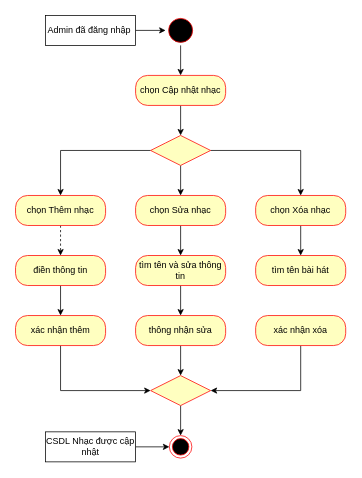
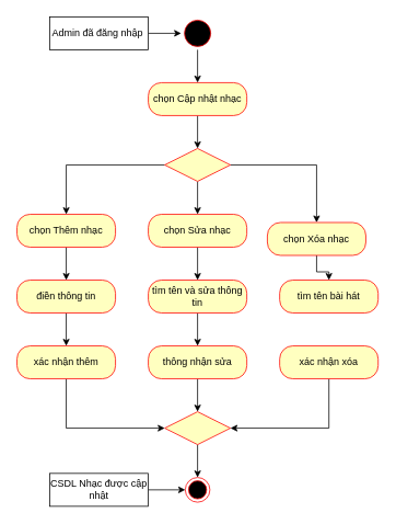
  <mxCell id="0" />
  <mxCell id="1" parent="0" />
  <mxCell id="2" value="" style="edgeStyle=orthogonalEdgeStyle;rounded=0;orthogonalLoop=1;jettySize=auto;html=1;" edge="1" parent="1" source="3" target="5"><mxGeometry relative="1" as="geometry" /></mxCell>
  <mxCell id="3" value="" style="ellipse;html=1;shape=startState;fillColor=#000000;strokeColor=#ff0000;" vertex="1" parent="1"><mxGeometry x="220" y="20" width="40" height="40" as="geometry" /></mxCell>
  <mxCell id="4" value="" style="edgeStyle=orthogonalEdgeStyle;rounded=0;orthogonalLoop=1;jettySize=auto;html=1;" edge="1" parent="1" source="5" target="11"><mxGeometry relative="1" as="geometry" /></mxCell>
  <mxCell id="5" value="chọn Cập nhật nhạc" style="rounded=1;whiteSpace=wrap;html=1;arcSize=40;fontColor=#000000;fillColor=#ffffc0;strokeColor=#ff0000;" vertex="1" parent="1"><mxGeometry x="180" y="100" width="120" height="40" as="geometry" /></mxCell>
  <mxCell id="6" value="" style="edgeStyle=orthogonalEdgeStyle;rounded=0;orthogonalLoop=1;jettySize=auto;html=1;" edge="1" parent="1" source="7" target="3"><mxGeometry relative="1" as="geometry" /></mxCell>
  <mxCell id="7" value="Admin đã đăng nhập&amp;nbsp;" style="html=1;whiteSpace=wrap;" vertex="1" parent="1"><mxGeometry x="60" y="20" width="120" height="40" as="geometry" /></mxCell>
  <mxCell id="8" style="edgeStyle=orthogonalEdgeStyle;rounded=0;orthogonalLoop=1;jettySize=auto;html=1;exitX=0;exitY=0.5;exitDx=0;exitDy=0;entryX=0.5;entryY=0;entryDx=0;entryDy=0;" edge="1" parent="1" source="11" target="13"><mxGeometry relative="1" as="geometry" /></mxCell>
  <mxCell id="9" value="" style="edgeStyle=orthogonalEdgeStyle;rounded=0;orthogonalLoop=1;jettySize=auto;html=1;" edge="1" parent="1" source="11" target="15"><mxGeometry relative="1" as="geometry" /></mxCell>
  <mxCell id="10" style="edgeStyle=orthogonalEdgeStyle;rounded=0;orthogonalLoop=1;jettySize=auto;html=1;exitX=1;exitY=0.5;exitDx=0;exitDy=0;" edge="1" parent="1" source="11" target="17"><mxGeometry relative="1" as="geometry" /></mxCell>
  <mxCell id="11" value="" style="rhombus;whiteSpace=wrap;html=1;fillColor=#ffffc0;strokeColor=#ff0000;fontColor=#000000;rounded=1;arcSize=0;" vertex="1" parent="1"><mxGeometry x="200" y="180" width="80" height="40" as="geometry" /></mxCell>
- <mxCell id="12" value="" style="edgeStyle=orthogonalEdgeStyle;rounded=0;orthogonalLoop=1;jettySize=auto;html=1;dashed=1;" edge="1" parent="1" source="13" target="19"><mxGeometry relative="1" as="geometry" /></mxCell>
+ <mxCell id="12" value="" style="edgeStyle=orthogonalEdgeStyle;rounded=0;orthogonalLoop=1;jettySize=auto;html=1;" edge="1" parent="1" source="13" target="19"><mxGeometry relative="1" as="geometry" /></mxCell>
  <mxCell id="13" value="chọn Thêm nhạc" style="rounded=1;whiteSpace=wrap;html=1;arcSize=40;fontColor=#000000;fillColor=#ffffc0;strokeColor=#ff0000;" vertex="1" parent="1"><mxGeometry x="20" y="260" width="120" height="40" as="geometry" /></mxCell>
  <mxCell id="14" value="" style="edgeStyle=orthogonalEdgeStyle;rounded=0;orthogonalLoop=1;jettySize=auto;html=1;" edge="1" parent="1" source="15" target="21"><mxGeometry relative="1" as="geometry" /></mxCell>
  <mxCell id="15" value="chọn Sửa nhạc" style="rounded=1;whiteSpace=wrap;html=1;arcSize=40;fontColor=#000000;fillColor=#ffffc0;strokeColor=#ff0000;" vertex="1" parent="1"><mxGeometry x="180" y="260" width="120" height="40" as="geometry" /></mxCell>
  <mxCell id="16" value="" style="edgeStyle=orthogonalEdgeStyle;rounded=0;orthogonalLoop=1;jettySize=auto;html=1;" edge="1" parent="1" source="17" target="22"><mxGeometry relative="1" as="geometry" /></mxCell>
- <mxCell id="17" value="chọn Xóa nhạc" style="rounded=1;whiteSpace=wrap;html=1;arcSize=40;fontColor=#000000;fillColor=#ffffc0;strokeColor=#ff0000;" vertex="1" parent="1"><mxGeometry x="340" y="260" width="120" height="40" as="geometry" /></mxCell>
+ <mxCell id="17" value="chọn Xóa nhạc" style="rounded=1;whiteSpace=wrap;html=1;arcSize=40;fontColor=#000000;fillColor=#ffffc0;strokeColor=#ff0000;" vertex="1" parent="1"><mxGeometry x="325" y="270" width="120" height="40" as="geometry" /></mxCell>
  <mxCell id="18" value="" style="edgeStyle=orthogonalEdgeStyle;rounded=0;orthogonalLoop=1;jettySize=auto;html=1;" edge="1" parent="1" source="19" target="24"><mxGeometry relative="1" as="geometry" /></mxCell>
  <mxCell id="19" value="điền thông tin" style="rounded=1;whiteSpace=wrap;html=1;arcSize=40;fontColor=#000000;fillColor=#ffffc0;strokeColor=#ff0000;" vertex="1" parent="1"><mxGeometry x="20" y="340" width="120" height="40" as="geometry" /></mxCell>
  <mxCell id="20" value="" style="edgeStyle=orthogonalEdgeStyle;rounded=0;orthogonalLoop=1;jettySize=auto;html=1;" edge="1" parent="1" source="21" target="26"><mxGeometry relative="1" as="geometry" /></mxCell>
  <mxCell id="21" value="tìm tên và sửa thông tin" style="rounded=1;whiteSpace=wrap;html=1;arcSize=40;fontColor=#000000;fillColor=#ffffc0;strokeColor=#ff0000;" vertex="1" parent="1"><mxGeometry x="180" y="340" width="120" height="40" as="geometry" /></mxCell>
  <mxCell id="22" value="tìm tên bài hát" style="rounded=1;whiteSpace=wrap;html=1;arcSize=40;fontColor=#000000;fillColor=#ffffc0;strokeColor=#ff0000;" vertex="1" parent="1"><mxGeometry x="340" y="340" width="120" height="40" as="geometry" /></mxCell>
  <mxCell id="23" style="edgeStyle=orthogonalEdgeStyle;rounded=0;orthogonalLoop=1;jettySize=auto;html=1;exitX=0.5;exitY=1;exitDx=0;exitDy=0;entryX=0;entryY=0.5;entryDx=0;entryDy=0;" edge="1" parent="1" source="24" target="30"><mxGeometry relative="1" as="geometry" /></mxCell>
  <mxCell id="24" value="xác nhận thêm" style="rounded=1;whiteSpace=wrap;html=1;arcSize=40;fontColor=#000000;fillColor=#ffffc0;strokeColor=#ff0000;" vertex="1" parent="1"><mxGeometry x="20" y="420" width="120" height="40" as="geometry" /></mxCell>
  <mxCell id="25" style="edgeStyle=orthogonalEdgeStyle;rounded=0;orthogonalLoop=1;jettySize=auto;html=1;exitX=0.5;exitY=1;exitDx=0;exitDy=0;entryX=0.5;entryY=0;entryDx=0;entryDy=0;" edge="1" parent="1" source="26" target="30"><mxGeometry relative="1" as="geometry" /></mxCell>
  <mxCell id="26" value="thông nhận sửa" style="rounded=1;whiteSpace=wrap;html=1;arcSize=40;fontColor=#000000;fillColor=#ffffc0;strokeColor=#ff0000;" vertex="1" parent="1"><mxGeometry x="180" y="420" width="120" height="40" as="geometry" /></mxCell>
  <mxCell id="27" style="edgeStyle=orthogonalEdgeStyle;rounded=0;orthogonalLoop=1;jettySize=auto;html=1;exitX=0.5;exitY=1;exitDx=0;exitDy=0;entryX=1;entryY=0.5;entryDx=0;entryDy=0;" edge="1" parent="1" source="28" target="30"><mxGeometry relative="1" as="geometry" /></mxCell>
  <mxCell id="28" value="xác nhận xóa" style="rounded=1;whiteSpace=wrap;html=1;arcSize=40;fontColor=#000000;fillColor=#ffffc0;strokeColor=#ff0000;" vertex="1" parent="1"><mxGeometry x="340" y="420" width="120" height="40" as="geometry" /></mxCell>
  <mxCell id="29" style="edgeStyle=orthogonalEdgeStyle;rounded=0;orthogonalLoop=1;jettySize=auto;html=1;exitX=0.5;exitY=1;exitDx=0;exitDy=0;entryX=0.5;entryY=0;entryDx=0;entryDy=0;" edge="1" parent="1" source="30" target="31"><mxGeometry relative="1" as="geometry" /></mxCell>
  <mxCell id="30" value="" style="rhombus;whiteSpace=wrap;html=1;fontColor=#000000;fillColor=#ffffc0;strokeColor=#ff0000;" vertex="1" parent="1"><mxGeometry x="200" y="500" width="80" height="40" as="geometry" /></mxCell>
  <mxCell id="31" value="" style="ellipse;html=1;shape=endState;fillColor=#000000;strokeColor=#ff0000;" vertex="1" parent="1"><mxGeometry x="225" y="580" width="30" height="30" as="geometry" /></mxCell>
  <mxCell id="32" value="" style="edgeStyle=orthogonalEdgeStyle;rounded=0;orthogonalLoop=1;jettySize=auto;html=1;" edge="1" parent="1" source="33" target="31"><mxGeometry relative="1" as="geometry" /></mxCell>
  <mxCell id="33" value="CSDL Nhạc được cập nhật" style="html=1;whiteSpace=wrap;" vertex="1" parent="1"><mxGeometry x="60" y="575" width="120" height="40" as="geometry" /></mxCell>
